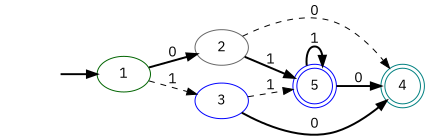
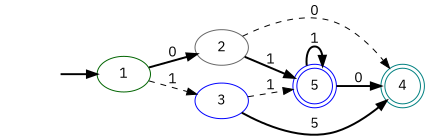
  digraph {
    fontname="IBM Plex Sans"
    rankdir=LR
    node [fontname="IBM Plex Sans" color=blue]
    edge [fontname="IBM Plex Sans" style=bold]
    fake [style=invisible color=""]
    1 [color=darkgreen root=true]
    2 [color=gray40]
    3
    4 [color=teal shape=doublecircle]
    5 [shape=doublecircle]
    fake -> 1
    1 -> 2 [label=0]
    1 -> 3 [label=1 style=dashed]
    2 -> 4 [label=0 style=dashed]
    2 -> 5 [label=1]
-   3 -> 4 [label=0]
+   3 -> 4 [label=5]
    3 -> 5 [label=1 style=dashed]
    5 -> 4 [label=0]
    5 -> 5 [label=1]
  }
